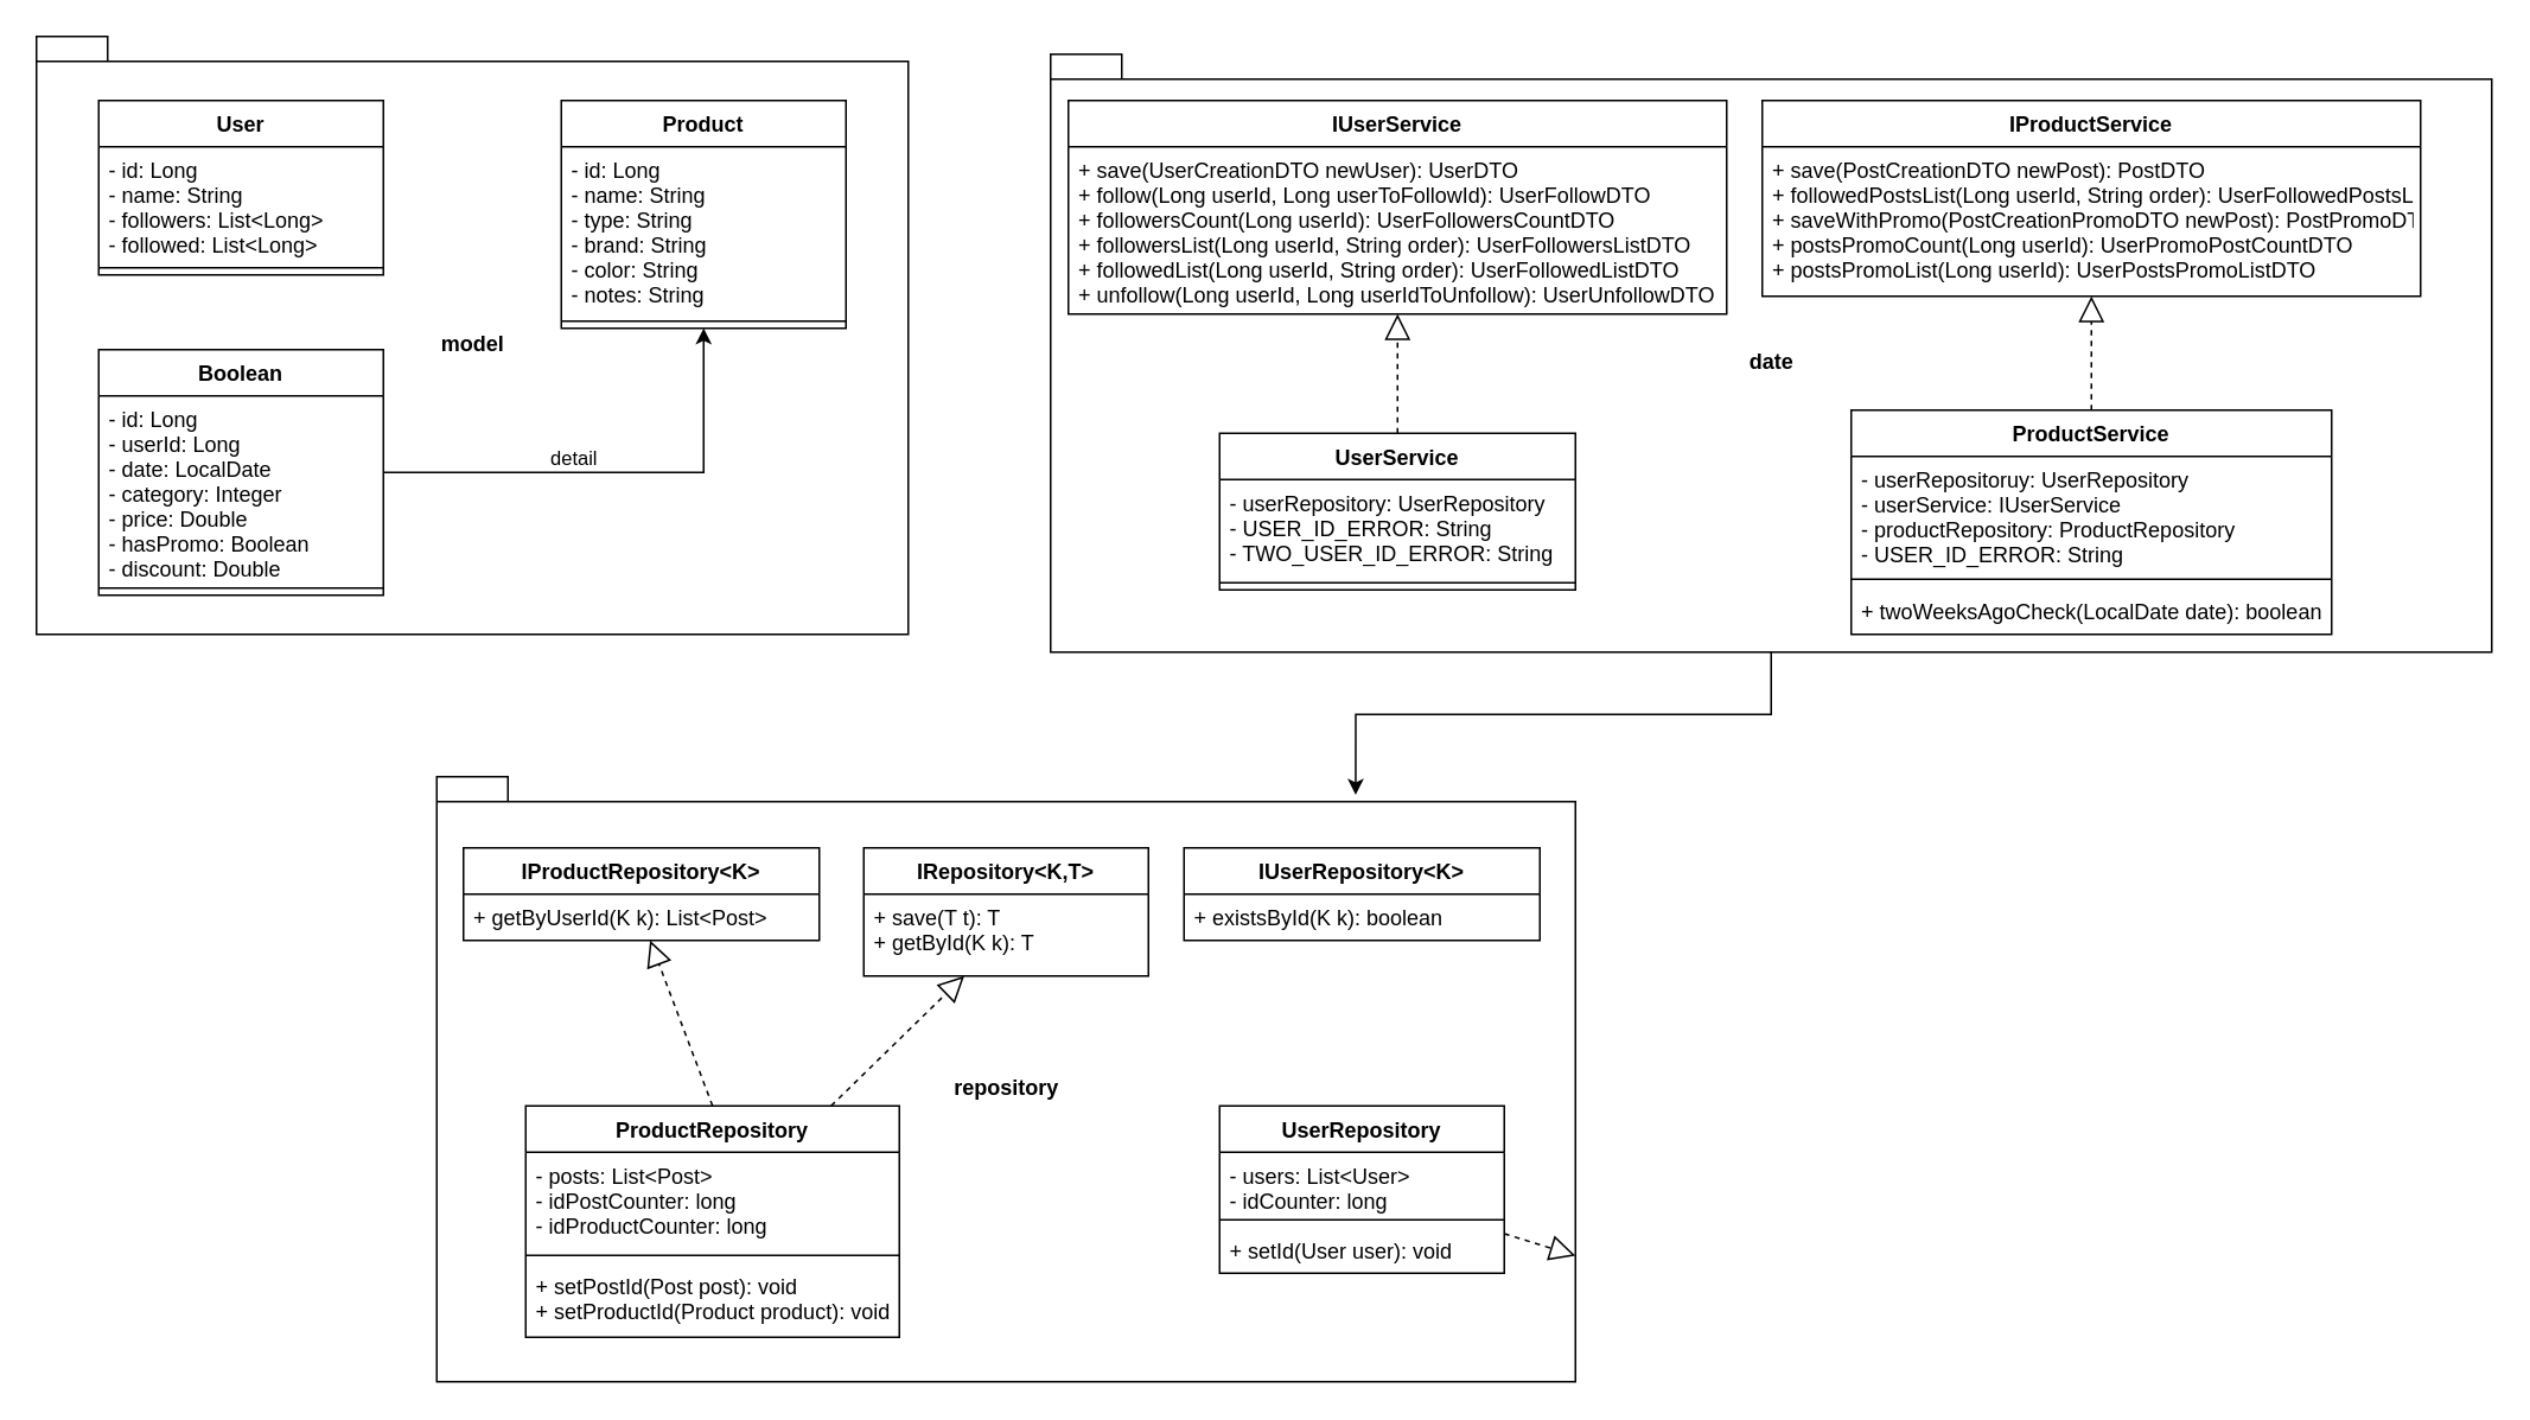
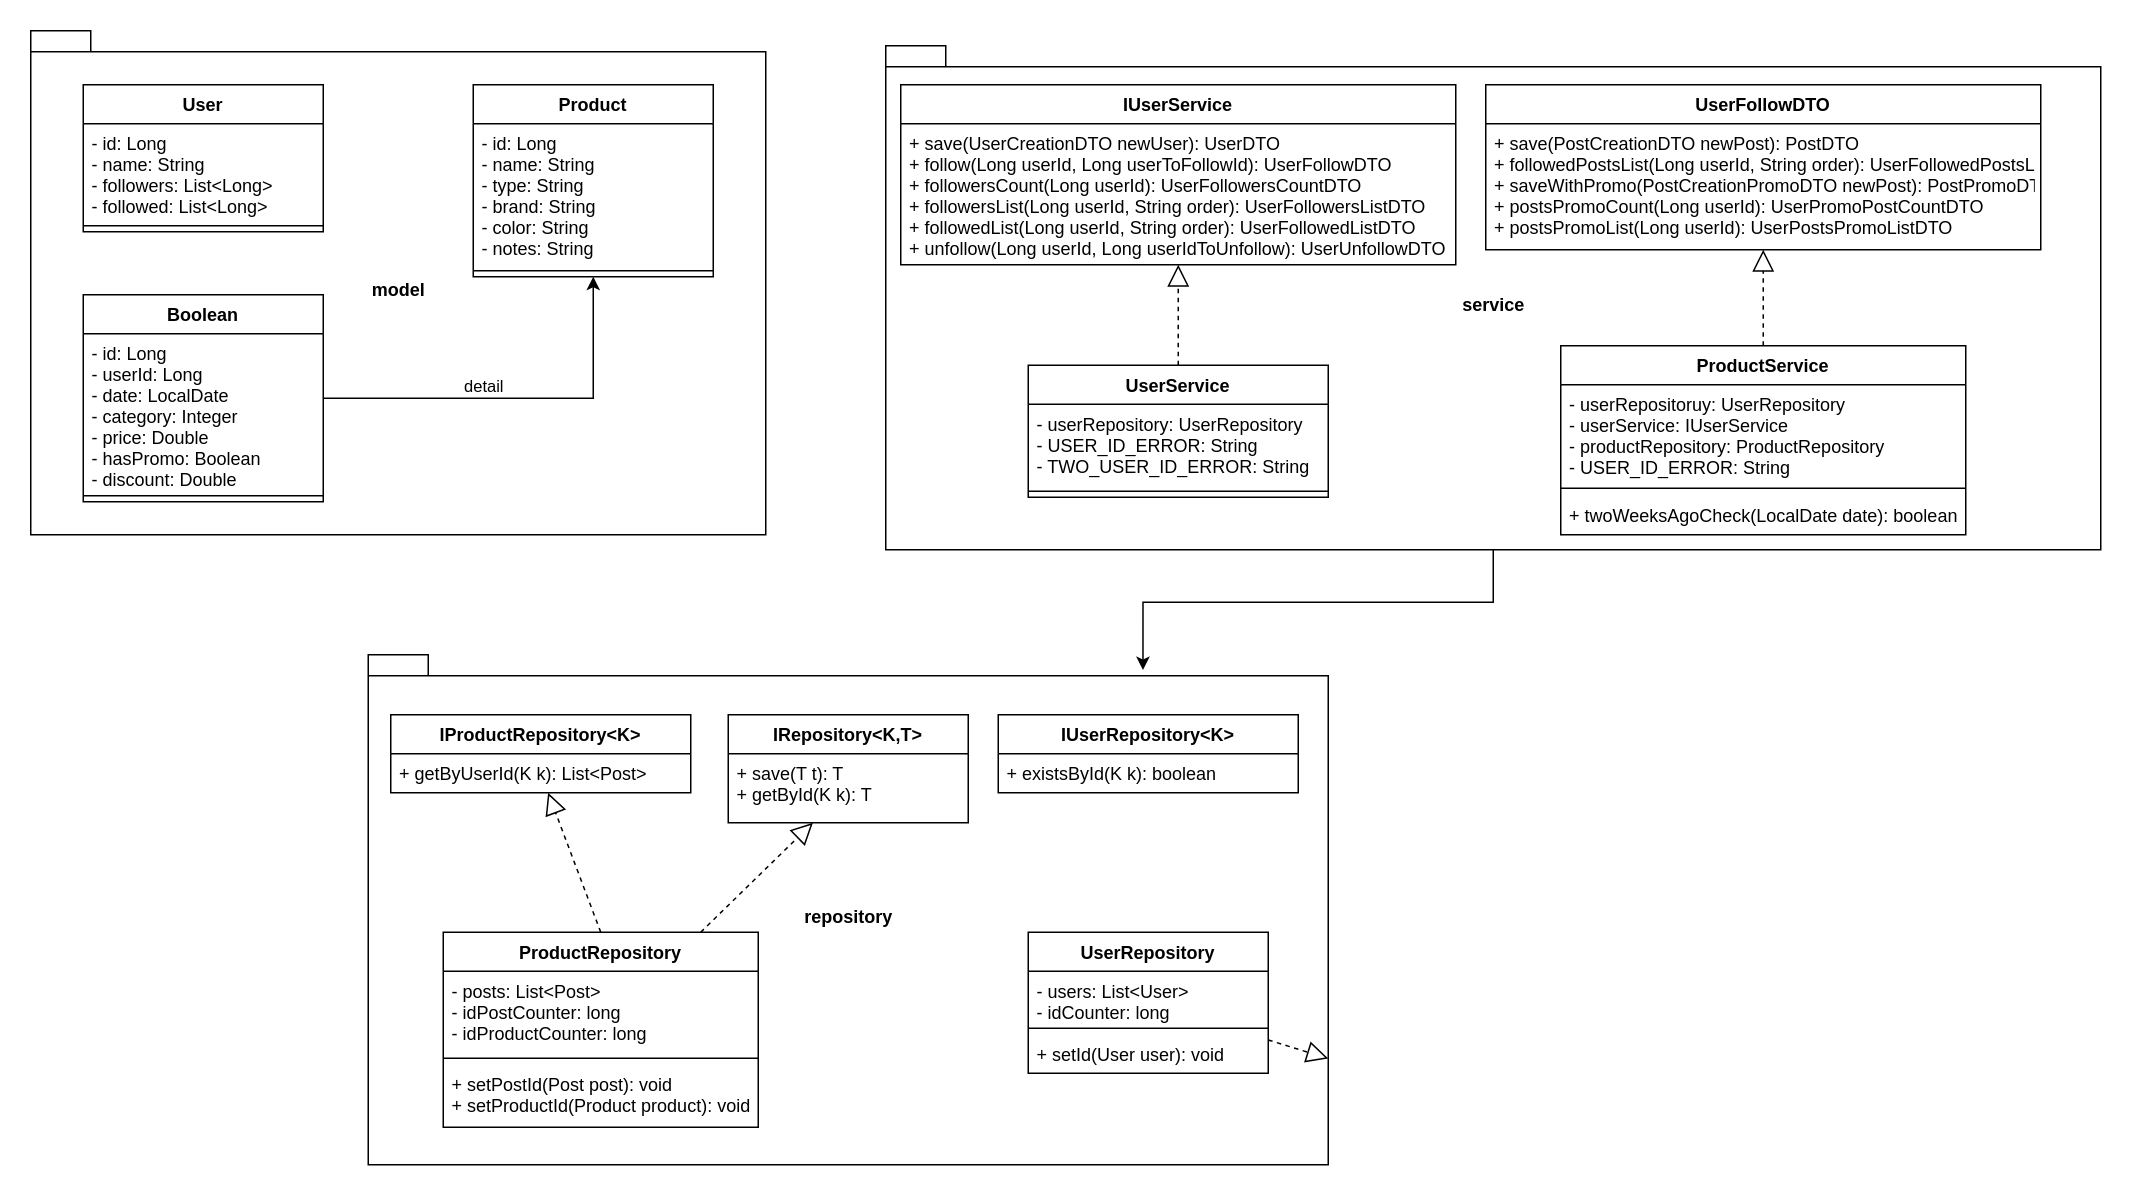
  <mxCell id="0" />
  <mxCell id="1" parent="0" />
  <mxCell id="2" style="edgeStyle=orthogonalEdgeStyle;rounded=0;orthogonalLoop=1;jettySize=auto;html=1;entryX=0.807;entryY=0.03;entryDx=0;entryDy=0;entryPerimeter=0;" edge="1" parent="1" source="3" target="4"><mxGeometry relative="1" as="geometry" /></mxCell>
- <mxCell id="3" value="date" style="shape=folder;fontStyle=1;spacingTop=10;tabWidth=40;tabHeight=14;tabPosition=left;html=1;" vertex="1" parent="1"><mxGeometry x="590" y="30" width="810" height="336" as="geometry" /></mxCell>
+ <mxCell id="3" value="service" style="shape=folder;fontStyle=1;spacingTop=10;tabWidth=40;tabHeight=14;tabPosition=left;html=1;" vertex="1" parent="1"><mxGeometry x="590" y="30" width="810" height="336" as="geometry" /></mxCell>
  <mxCell id="4" value="repository" style="shape=folder;fontStyle=1;spacingTop=10;tabWidth=40;tabHeight=14;tabPosition=left;html=1;" vertex="1" parent="1"><mxGeometry x="245" y="436" width="640" height="340" as="geometry" /></mxCell>
  <mxCell id="5" value="model" style="shape=folder;fontStyle=1;spacingTop=10;tabWidth=40;tabHeight=14;tabPosition=left;html=1;" vertex="1" parent="1"><mxGeometry x="20" y="20" width="490" height="336" as="geometry" /></mxCell>
  <mxCell id="6" value="User" style="swimlane;fontStyle=1;align=center;verticalAlign=top;childLayout=stackLayout;horizontal=1;startSize=26;horizontalStack=0;resizeParent=1;resizeParentMax=0;resizeLast=0;collapsible=1;marginBottom=0;" vertex="1" parent="1"><mxGeometry x="55" y="56" width="160" height="98" as="geometry" /></mxCell>
  <mxCell id="7" value="- id: Long&#10;- name: String&#10;- followers: List&lt;Long&gt;&#10;- followed: List&lt;Long&gt;" style="text;strokeColor=none;fillColor=none;align=left;verticalAlign=top;spacingLeft=4;spacingRight=4;overflow=hidden;rotatable=0;points=[[0,0.5],[1,0.5]];portConstraint=eastwest;" vertex="1" parent="6"><mxGeometry y="26" width="160" height="64" as="geometry" /></mxCell>
  <mxCell id="8" value="" style="line;strokeWidth=1;fillColor=none;align=left;verticalAlign=middle;spacingTop=-1;spacingLeft=3;spacingRight=3;rotatable=0;labelPosition=right;points=[];portConstraint=eastwest;" vertex="1" parent="6"><mxGeometry y="90" width="160" height="8" as="geometry" /></mxCell>
  <mxCell id="9" value="Product" style="swimlane;fontStyle=1;align=center;verticalAlign=top;childLayout=stackLayout;horizontal=1;startSize=26;horizontalStack=0;resizeParent=1;resizeParentMax=0;resizeLast=0;collapsible=1;marginBottom=0;" vertex="1" parent="1"><mxGeometry x="315" y="56" width="160" height="128" as="geometry" /></mxCell>
  <mxCell id="10" value="- id: Long&#10;- name: String&#10;- type: String&#10;- brand: String&#10;- color: String&#10;- notes: String" style="text;strokeColor=none;fillColor=none;align=left;verticalAlign=top;spacingLeft=4;spacingRight=4;overflow=hidden;rotatable=0;points=[[0,0.5],[1,0.5]];portConstraint=eastwest;" vertex="1" parent="9"><mxGeometry y="26" width="160" height="94" as="geometry" /></mxCell>
  <mxCell id="11" value="" style="line;strokeWidth=1;fillColor=none;align=left;verticalAlign=middle;spacingTop=-1;spacingLeft=3;spacingRight=3;rotatable=0;labelPosition=right;points=[];portConstraint=eastwest;" vertex="1" parent="9"><mxGeometry y="120" width="160" height="8" as="geometry" /></mxCell>
  <mxCell id="12" style="edgeStyle=orthogonalEdgeStyle;rounded=0;orthogonalLoop=1;jettySize=auto;html=1;entryX=0.5;entryY=1;entryDx=0;entryDy=0;" edge="1" parent="1" source="14" target="9"><mxGeometry relative="1" as="geometry"><mxPoint x="450" y="186" as="targetPoint" /></mxGeometry></mxCell>
  <mxCell id="13" value="detail" style="edgeLabel;html=1;align=center;verticalAlign=middle;resizable=0;points=[];" vertex="1" connectable="0" parent="12"><mxGeometry x="-0.063" y="4" relative="1" as="geometry"><mxPoint x="-16" y="-5" as="offset" /></mxGeometry></mxCell>
  <mxCell id="14" value="Boolean" style="swimlane;fontStyle=1;align=center;verticalAlign=top;childLayout=stackLayout;horizontal=1;startSize=26;horizontalStack=0;resizeParent=1;resizeParentMax=0;resizeLast=0;collapsible=1;marginBottom=0;" vertex="1" parent="1"><mxGeometry x="55" y="196" width="160" height="138" as="geometry" /></mxCell>
  <mxCell id="15" value="- id: Long&#10;- userId: Long&#10;- date: LocalDate&#10;- category: Integer&#10;- price: Double&#10;- hasPromo: Boolean&#10;- discount: Double" style="text;strokeColor=none;fillColor=none;align=left;verticalAlign=top;spacingLeft=4;spacingRight=4;overflow=hidden;rotatable=0;points=[[0,0.5],[1,0.5]];portConstraint=eastwest;" vertex="1" parent="14"><mxGeometry y="26" width="160" height="104" as="geometry" /></mxCell>
  <mxCell id="16" value="" style="line;strokeWidth=1;fillColor=none;align=left;verticalAlign=middle;spacingTop=-1;spacingLeft=3;spacingRight=3;rotatable=0;labelPosition=right;points=[];portConstraint=eastwest;" vertex="1" parent="14"><mxGeometry y="130" width="160" height="8" as="geometry" /></mxCell>
  <mxCell id="17" value="IRepository&lt;K,T&gt;" style="swimlane;fontStyle=1;align=center;verticalAlign=top;childLayout=stackLayout;horizontal=1;startSize=26;horizontalStack=0;resizeParent=1;resizeParentMax=0;resizeLast=0;collapsible=1;marginBottom=0;" vertex="1" parent="1"><mxGeometry x="485" y="476" width="160" height="72" as="geometry" /></mxCell>
  <mxCell id="18" value="+ save(T t): T&#10;+ getById(K k): T" style="text;strokeColor=none;fillColor=none;align=left;verticalAlign=top;spacingLeft=4;spacingRight=4;overflow=hidden;rotatable=0;points=[[0,0.5],[1,0.5]];portConstraint=eastwest;" vertex="1" parent="17"><mxGeometry y="26" width="160" height="46" as="geometry" /></mxCell>
  <mxCell id="19" value="IProductRepository&lt;K&gt;" style="swimlane;fontStyle=1;align=center;verticalAlign=top;childLayout=stackLayout;horizontal=1;startSize=26;horizontalStack=0;resizeParent=1;resizeParentMax=0;resizeLast=0;collapsible=1;marginBottom=0;" vertex="1" parent="1"><mxGeometry x="260" y="476" width="200" height="52" as="geometry" /></mxCell>
  <mxCell id="20" value="+ getByUserId(K k): List&lt;Post&gt;" style="text;strokeColor=none;fillColor=none;align=left;verticalAlign=top;spacingLeft=4;spacingRight=4;overflow=hidden;rotatable=0;points=[[0,0.5],[1,0.5]];portConstraint=eastwest;" vertex="1" parent="19"><mxGeometry y="26" width="200" height="26" as="geometry" /></mxCell>
  <mxCell id="21" value="IUserRepository&lt;K&gt;" style="swimlane;fontStyle=1;align=center;verticalAlign=top;childLayout=stackLayout;horizontal=1;startSize=26;horizontalStack=0;resizeParent=1;resizeParentMax=0;resizeLast=0;collapsible=1;marginBottom=0;" vertex="1" parent="1"><mxGeometry x="665" y="476" width="200" height="52" as="geometry" /></mxCell>
  <mxCell id="22" value="+ existsById(K k): boolean" style="text;strokeColor=none;fillColor=none;align=left;verticalAlign=top;spacingLeft=4;spacingRight=4;overflow=hidden;rotatable=0;points=[[0,0.5],[1,0.5]];portConstraint=eastwest;" vertex="1" parent="21"><mxGeometry y="26" width="200" height="26" as="geometry" /></mxCell>
  <mxCell id="23" value="UserRepository" style="swimlane;fontStyle=1;align=center;verticalAlign=top;childLayout=stackLayout;horizontal=1;startSize=26;horizontalStack=0;resizeParent=1;resizeParentMax=0;resizeLast=0;collapsible=1;marginBottom=0;" vertex="1" parent="1"><mxGeometry x="685" y="621" width="160" height="94" as="geometry" /></mxCell>
  <mxCell id="24" value="- users: List&lt;User&gt;&#10;- idCounter: long" style="text;strokeColor=none;fillColor=none;align=left;verticalAlign=top;spacingLeft=4;spacingRight=4;overflow=hidden;rotatable=0;points=[[0,0.5],[1,0.5]];portConstraint=eastwest;" vertex="1" parent="23"><mxGeometry y="26" width="160" height="34" as="geometry" /></mxCell>
  <mxCell id="25" value="" style="line;strokeWidth=1;fillColor=none;align=left;verticalAlign=middle;spacingTop=-1;spacingLeft=3;spacingRight=3;rotatable=0;labelPosition=right;points=[];portConstraint=eastwest;" vertex="1" parent="23"><mxGeometry y="60" width="160" height="8" as="geometry" /></mxCell>
  <mxCell id="26" value="+ setId(User user): void" style="text;strokeColor=none;fillColor=none;align=left;verticalAlign=top;spacingLeft=4;spacingRight=4;overflow=hidden;rotatable=0;points=[[0,0.5],[1,0.5]];portConstraint=eastwest;" vertex="1" parent="23"><mxGeometry y="68" width="160" height="26" as="geometry" /></mxCell>
  <mxCell id="27" value="ProductRepository" style="swimlane;fontStyle=1;align=center;verticalAlign=top;childLayout=stackLayout;horizontal=1;startSize=26;horizontalStack=0;resizeParent=1;resizeParentMax=0;resizeLast=0;collapsible=1;marginBottom=0;" vertex="1" parent="1"><mxGeometry x="295" y="621" width="210" height="130" as="geometry" /></mxCell>
  <mxCell id="28" value="- posts: List&lt;Post&gt;&#10;- idPostCounter: long&#10;- idProductCounter: long" style="text;strokeColor=none;fillColor=none;align=left;verticalAlign=top;spacingLeft=4;spacingRight=4;overflow=hidden;rotatable=0;points=[[0,0.5],[1,0.5]];portConstraint=eastwest;" vertex="1" parent="27"><mxGeometry y="26" width="210" height="54" as="geometry" /></mxCell>
  <mxCell id="29" value="" style="line;strokeWidth=1;fillColor=none;align=left;verticalAlign=middle;spacingTop=-1;spacingLeft=3;spacingRight=3;rotatable=0;labelPosition=right;points=[];portConstraint=eastwest;" vertex="1" parent="27"><mxGeometry y="80" width="210" height="8" as="geometry" /></mxCell>
  <mxCell id="30" value="+ setPostId(Post post): void&#10;+ setProductId(Product product): void" style="text;strokeColor=none;fillColor=none;align=left;verticalAlign=top;spacingLeft=4;spacingRight=4;overflow=hidden;rotatable=0;points=[[0,0.5],[1,0.5]];portConstraint=eastwest;" vertex="1" parent="27"><mxGeometry y="88" width="210" height="42" as="geometry" /></mxCell>
  <mxCell id="31" value="" style="endArrow=block;dashed=1;endFill=0;endSize=12;html=1;rounded=0;exitX=0.5;exitY=0;exitDx=0;exitDy=0;" edge="1" parent="1" source="27" target="20"><mxGeometry width="160" relative="1" as="geometry"><mxPoint x="726.396" y="684" as="sourcePoint" /><mxPoint x="615.004" y="596" as="targetPoint" /></mxGeometry></mxCell>
  <mxCell id="32" value="" style="endArrow=block;dashed=1;endFill=0;endSize=12;html=1;rounded=0;" edge="1" parent="1" source="27" target="18"><mxGeometry width="160" relative="1" as="geometry"><mxPoint x="755.506" y="656" as="sourcePoint" /><mxPoint x="644.114" y="568" as="targetPoint" /></mxGeometry></mxCell>
  <mxCell id="33" value="" style="endArrow=block;dashed=1;endFill=0;endSize=12;html=1;rounded=0;" edge="1" parent="1" source="23" target="4"><mxGeometry width="160" relative="1" as="geometry"><mxPoint x="805" y="631" as="sourcePoint" /><mxPoint x="805" y="538" as="targetPoint" /></mxGeometry></mxCell>
  <mxCell id="34" value="IUserService" style="swimlane;fontStyle=1;align=center;verticalAlign=top;childLayout=stackLayout;horizontal=1;startSize=26;horizontalStack=0;resizeParent=1;resizeParentMax=0;resizeLast=0;collapsible=1;marginBottom=0;" vertex="1" parent="1"><mxGeometry x="600" y="56" width="370" height="120" as="geometry" /></mxCell>
  <mxCell id="35" value="+ save(UserCreationDTO newUser): UserDTO&#10;+ follow(Long userId, Long userToFollowId): UserFollowDTO&#10;+ followersCount(Long userId): UserFollowersCountDTO&#10;+ followersList(Long userId, String order): UserFollowersListDTO&#10;+ followedList(Long userId, String order): UserFollowedListDTO&#10;+ unfollow(Long userId, Long userIdToUnfollow): UserUnfollowDTO" style="text;strokeColor=none;fillColor=none;align=left;verticalAlign=top;spacingLeft=4;spacingRight=4;overflow=hidden;rotatable=0;points=[[0,0.5],[1,0.5]];portConstraint=eastwest;" vertex="1" parent="34"><mxGeometry y="26" width="370" height="94" as="geometry" /></mxCell>
- <mxCell id="36" value="IProductService" style="swimlane;fontStyle=1;align=center;verticalAlign=top;childLayout=stackLayout;horizontal=1;startSize=26;horizontalStack=0;resizeParent=1;resizeParentMax=0;resizeLast=0;collapsible=1;marginBottom=0;" vertex="1" parent="1"><mxGeometry x="990" y="56" width="370" height="110" as="geometry" /></mxCell>
+ <mxCell id="36" value="UserFollowDTO" style="swimlane;fontStyle=1;align=center;verticalAlign=top;childLayout=stackLayout;horizontal=1;startSize=26;horizontalStack=0;resizeParent=1;resizeParentMax=0;resizeLast=0;collapsible=1;marginBottom=0;" vertex="1" parent="1"><mxGeometry x="990" y="56" width="370" height="110" as="geometry" /></mxCell>
  <mxCell id="37" value="+ save(PostCreationDTO newPost): PostDTO&#10;+ followedPostsList(Long userId, String order): UserFollowedPostsListDTO&#10;+ saveWithPromo(PostCreationPromoDTO newPost): PostPromoDTO&#10;+ postsPromoCount(Long userId): UserPromoPostCountDTO&#10;+ postsPromoList(Long userId): UserPostsPromoListDTO" style="text;strokeColor=none;fillColor=none;align=left;verticalAlign=top;spacingLeft=4;spacingRight=4;overflow=hidden;rotatable=0;points=[[0,0.5],[1,0.5]];portConstraint=eastwest;" vertex="1" parent="36"><mxGeometry y="26" width="370" height="84" as="geometry" /></mxCell>
  <mxCell id="38" value="UserService" style="swimlane;fontStyle=1;align=center;verticalAlign=top;childLayout=stackLayout;horizontal=1;startSize=26;horizontalStack=0;resizeParent=1;resizeParentMax=0;resizeLast=0;collapsible=1;marginBottom=0;" vertex="1" parent="1"><mxGeometry x="685" y="243" width="200" height="88" as="geometry" /></mxCell>
  <mxCell id="39" value="- userRepository: UserRepository&#10;- USER_ID_ERROR: String&#10;- TWO_USER_ID_ERROR: String" style="text;strokeColor=none;fillColor=none;align=left;verticalAlign=top;spacingLeft=4;spacingRight=4;overflow=hidden;rotatable=0;points=[[0,0.5],[1,0.5]];portConstraint=eastwest;" vertex="1" parent="38"><mxGeometry y="26" width="200" height="54" as="geometry" /></mxCell>
  <mxCell id="40" value="" style="line;strokeWidth=1;fillColor=none;align=left;verticalAlign=middle;spacingTop=-1;spacingLeft=3;spacingRight=3;rotatable=0;labelPosition=right;points=[];portConstraint=eastwest;" vertex="1" parent="38"><mxGeometry y="80" width="200" height="8" as="geometry" /></mxCell>
  <mxCell id="41" value="" style="endArrow=block;dashed=1;endFill=0;endSize=12;html=1;rounded=0;exitX=0.5;exitY=0;exitDx=0;exitDy=0;" edge="1" parent="1" source="38" target="35"><mxGeometry width="160" relative="1" as="geometry"><mxPoint x="910" y="306" as="sourcePoint" /><mxPoint x="1070" y="306" as="targetPoint" /></mxGeometry></mxCell>
  <mxCell id="42" value="ProductService" style="swimlane;fontStyle=1;align=center;verticalAlign=top;childLayout=stackLayout;horizontal=1;startSize=26;horizontalStack=0;resizeParent=1;resizeParentMax=0;resizeLast=0;collapsible=1;marginBottom=0;" vertex="1" parent="1"><mxGeometry x="1040" y="230" width="270" height="126" as="geometry" /></mxCell>
  <mxCell id="43" value="- userRepositoruy: UserRepository&#10;- userService: IUserService&#10;- productRepository: ProductRepository&#10;- USER_ID_ERROR: String" style="text;strokeColor=none;fillColor=none;align=left;verticalAlign=top;spacingLeft=4;spacingRight=4;overflow=hidden;rotatable=0;points=[[0,0.5],[1,0.5]];portConstraint=eastwest;" vertex="1" parent="42"><mxGeometry y="26" width="270" height="64" as="geometry" /></mxCell>
  <mxCell id="44" value="" style="line;strokeWidth=1;fillColor=none;align=left;verticalAlign=middle;spacingTop=-1;spacingLeft=3;spacingRight=3;rotatable=0;labelPosition=right;points=[];portConstraint=eastwest;" vertex="1" parent="42"><mxGeometry y="90" width="270" height="10" as="geometry" /></mxCell>
  <mxCell id="45" value="+ twoWeeksAgoCheck(LocalDate date): boolean" style="text;strokeColor=none;fillColor=none;align=left;verticalAlign=top;spacingLeft=4;spacingRight=4;overflow=hidden;rotatable=0;points=[[0,0.5],[1,0.5]];portConstraint=eastwest;" vertex="1" parent="42"><mxGeometry y="100" width="270" height="26" as="geometry" /></mxCell>
  <mxCell id="46" value="" style="endArrow=block;dashed=1;endFill=0;endSize=12;html=1;rounded=0;exitX=0.5;exitY=0;exitDx=0;exitDy=0;" edge="1" parent="1" source="42" target="37"><mxGeometry width="160" relative="1" as="geometry"><mxPoint x="1174.5" y="211" as="sourcePoint" /><mxPoint x="1270" y="186" as="targetPoint" /></mxGeometry></mxCell>
